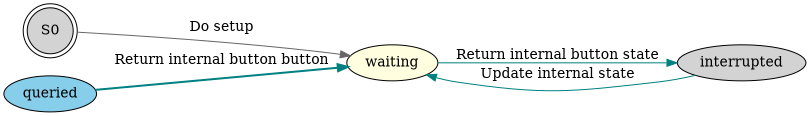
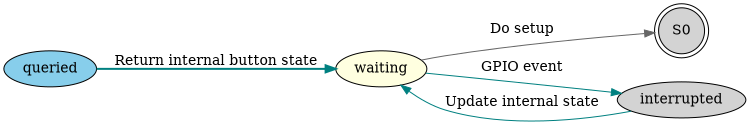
  digraph {
    rankdir=LR
    node [fillcolor=lightgrey shape=ellipse style=filled]
    edge [color=teal style=solid]
    S0 [shape=doublecircle]
    waiting [fillcolor=lightyellow]
    interrupted
    queried [fillcolor=skyblue]
-   S0 -> waiting [color=gray40 label="Do setup"]
-   waiting -> interrupted [label="Return internal button state"]
+   waiting -> S0 [color=gray40 label="Do setup"]
+   waiting -> interrupted [label="GPIO event"]
    interrupted -> waiting [label="Update internal state"]
-   queried -> waiting [label="Return internal button button" style=bold]
+   queried -> waiting [label="Return internal button state" style=bold]
  }
